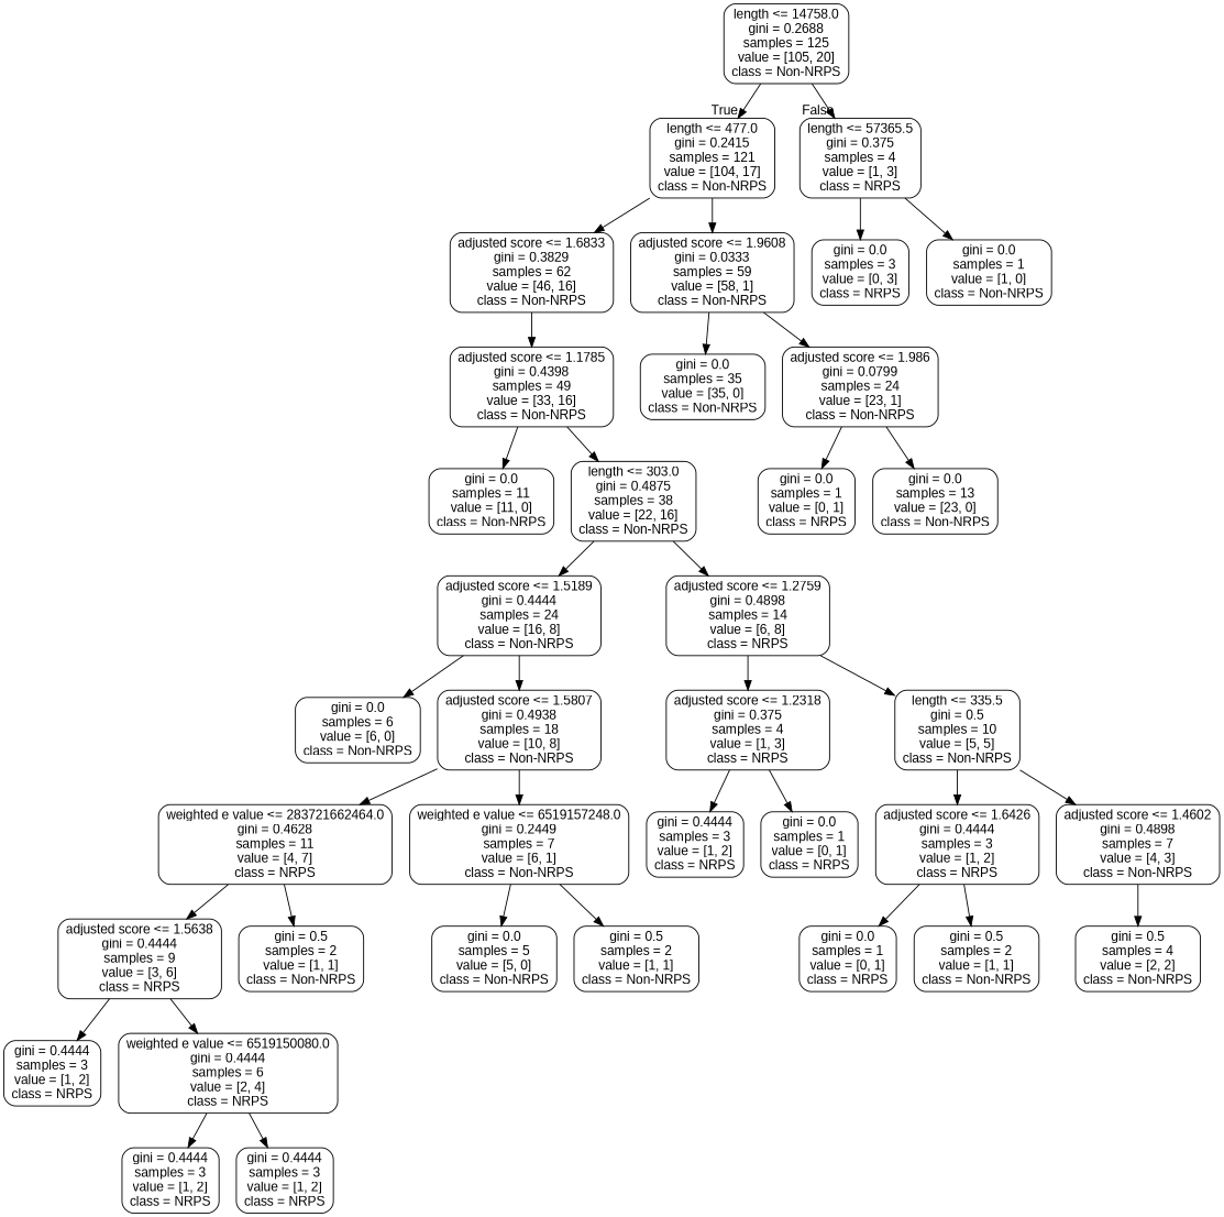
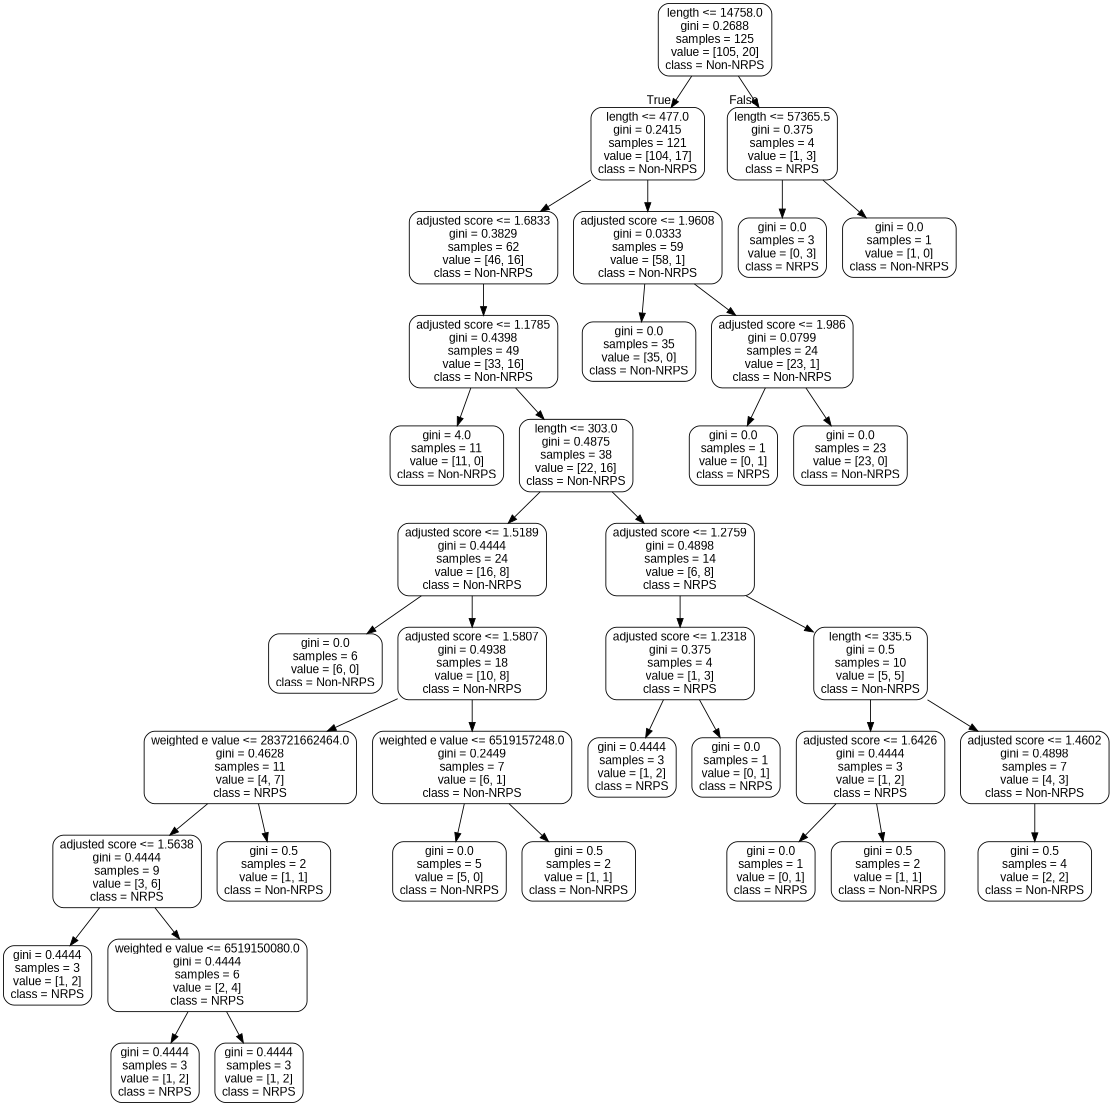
  digraph {
    fontname="Liberation Sans"
    node [color=black fontname="Liberation Sans" shape=box style=rounded]
    edge [fontname="Liberation Sans"]
    n1 [label="length <= 14758.0\ngini = 0.2688\nsamples = 125\nvalue = [105, 20]\nclass = Non-NRPS"]
    n2 [label="length <= 477.0\ngini = 0.2415\nsamples = 121\nvalue = [104, 17]\nclass = Non-NRPS"]
    n3 [label="length <= 57365.5\ngini = 0.375\nsamples = 4\nvalue = [1, 3]\nclass = NRPS"]
    n4 [label="adjusted score <= 1.6833\ngini = 0.3829\nsamples = 62\nvalue = [46, 16]\nclass = Non-NRPS"]
    n5 [label="adjusted score <= 1.9608\ngini = 0.0333\nsamples = 59\nvalue = [58, 1]\nclass = Non-NRPS"]
    n6 [label="gini = 0.0\nsamples = 3\nvalue = [0, 3]\nclass = NRPS"]
    n7 [label="gini = 0.0\nsamples = 1\nvalue = [1, 0]\nclass = Non-NRPS"]
    n8 [label="adjusted score <= 1.1785\ngini = 0.4398\nsamples = 49\nvalue = [33, 16]\nclass = Non-NRPS"]
    n9 [label="gini = 0.0\nsamples = 35\nvalue = [35, 0]\nclass = Non-NRPS"]
    n10 [label="adjusted score <= 1.986\ngini = 0.0799\nsamples = 24\nvalue = [23, 1]\nclass = Non-NRPS"]
-   n11 [label="gini = 0.0\nsamples = 11\nvalue = [11, 0]\nclass = Non-NRPS"]
+   n11 [label="gini = 4.0\nsamples = 11\nvalue = [11, 0]\nclass = Non-NRPS"]
    n12 [label="length <= 303.0\ngini = 0.4875\nsamples = 38\nvalue = [22, 16]\nclass = Non-NRPS"]
    n13 [label="adjusted score <= 1.5189\ngini = 0.4444\nsamples = 24\nvalue = [16, 8]\nclass = Non-NRPS"]
    n14 [label="adjusted score <= 1.2759\ngini = 0.4898\nsamples = 14\nvalue = [6, 8]\nclass = NRPS"]
    n15 [label="gini = 0.0\nsamples = 6\nvalue = [6, 0]\nclass = Non-NRPS"]
    n16 [label="adjusted score <= 1.5807\ngini = 0.4938\nsamples = 18\nvalue = [10, 8]\nclass = Non-NRPS"]
    n17 [label="adjusted score <= 1.2318\ngini = 0.375\nsamples = 4\nvalue = [1, 3]\nclass = NRPS"]
    n18 [label="length <= 335.5\ngini = 0.5\nsamples = 10\nvalue = [5, 5]\nclass = Non-NRPS"]
    n19 [label="weighted e value <= 283721662464.0\ngini = 0.4628\nsamples = 11\nvalue = [4, 7]\nclass = NRPS"]
    n20 [label="weighted e value <= 6519157248.0\ngini = 0.2449\nsamples = 7\nvalue = [6, 1]\nclass = Non-NRPS"]
    n21 [label="adjusted score <= 1.5638\ngini = 0.4444\nsamples = 9\nvalue = [3, 6]\nclass = NRPS"]
    n22 [label="gini = 0.5\nsamples = 2\nvalue = [1, 1]\nclass = Non-NRPS"]
    n23 [label="gini = 0.0\nsamples = 5\nvalue = [5, 0]\nclass = Non-NRPS"]
    n24 [label="gini = 0.5\nsamples = 2\nvalue = [1, 1]\nclass = Non-NRPS"]
    n25 [label="gini = 0.4444\nsamples = 3\nvalue = [1, 2]\nclass = NRPS"]
    n26 [label="weighted e value <= 6519150080.0\ngini = 0.4444\nsamples = 6\nvalue = [2, 4]\nclass = NRPS"]
    n27 [label="gini = 0.4444\nsamples = 3\nvalue = [1, 2]\nclass = NRPS"]
    n28 [label="gini = 0.4444\nsamples = 3\nvalue = [1, 2]\nclass = NRPS"]
    n29 [label="gini = 0.4444\nsamples = 3\nvalue = [1, 2]\nclass = NRPS"]
    n30 [label="gini = 0.0\nsamples = 1\nvalue = [0, 1]\nclass = NRPS"]
    n31 [label="adjusted score <= 1.6426\ngini = 0.4444\nsamples = 3\nvalue = [1, 2]\nclass = NRPS"]
    n32 [label="adjusted score <= 1.4602\ngini = 0.4898\nsamples = 7\nvalue = [4, 3]\nclass = Non-NRPS"]
    n33 [label="gini = 0.0\nsamples = 1\nvalue = [0, 1]\nclass = NRPS"]
    n34 [label="gini = 0.5\nsamples = 2\nvalue = [1, 1]\nclass = Non-NRPS"]
    n35 [label="gini = 0.5\nsamples = 4\nvalue = [2, 2]\nclass = Non-NRPS"]
    n36 [label="gini = 0.0\nsamples = 1\nvalue = [0, 1]\nclass = NRPS"]
-   n37 [label="gini = 0.0\nsamples = 13\nvalue = [23, 0]\nclass = Non-NRPS"]
+   n37 [label="gini = 0.0\nsamples = 23\nvalue = [23, 0]\nclass = Non-NRPS"]
    n1 -> n2 [headlabel=True labelangle=45 labeldistance=2.5]
    n1 -> n3 [headlabel=False labelangle=-45 labeldistance=2.5]
    n2 -> n4
    n2 -> n5
    n3 -> n6
    n3 -> n7
    n4 -> n8
    n5 -> n9
    n5 -> n10
    n8 -> n11
    n8 -> n12
    n10 -> n36
    n10 -> n37
    n12 -> n13
    n12 -> n14
    n13 -> n15
    n13 -> n16
    n14 -> n17
    n14 -> n18
    n16 -> n19
    n16 -> n20
    n17 -> n29
    n17 -> n30
    n18 -> n31
    n18 -> n32
    n19 -> n21
    n19 -> n22
    n20 -> n23
    n20 -> n24
    n21 -> n25
    n21 -> n26
    n26 -> n27
    n26 -> n28
    n31 -> n33
    n31 -> n34
    n32 -> n35
  }
